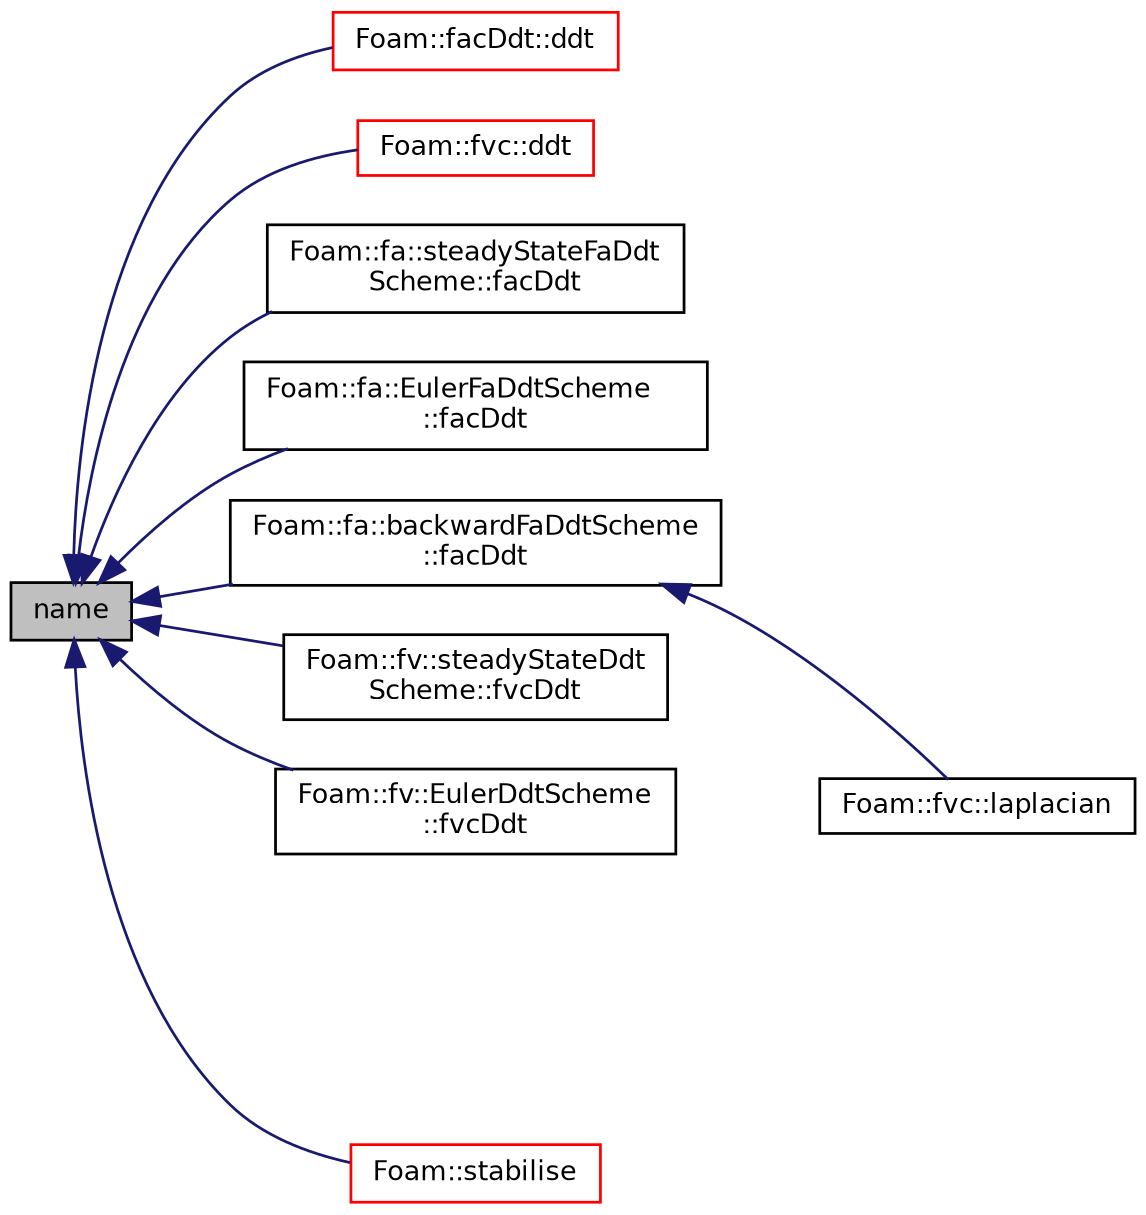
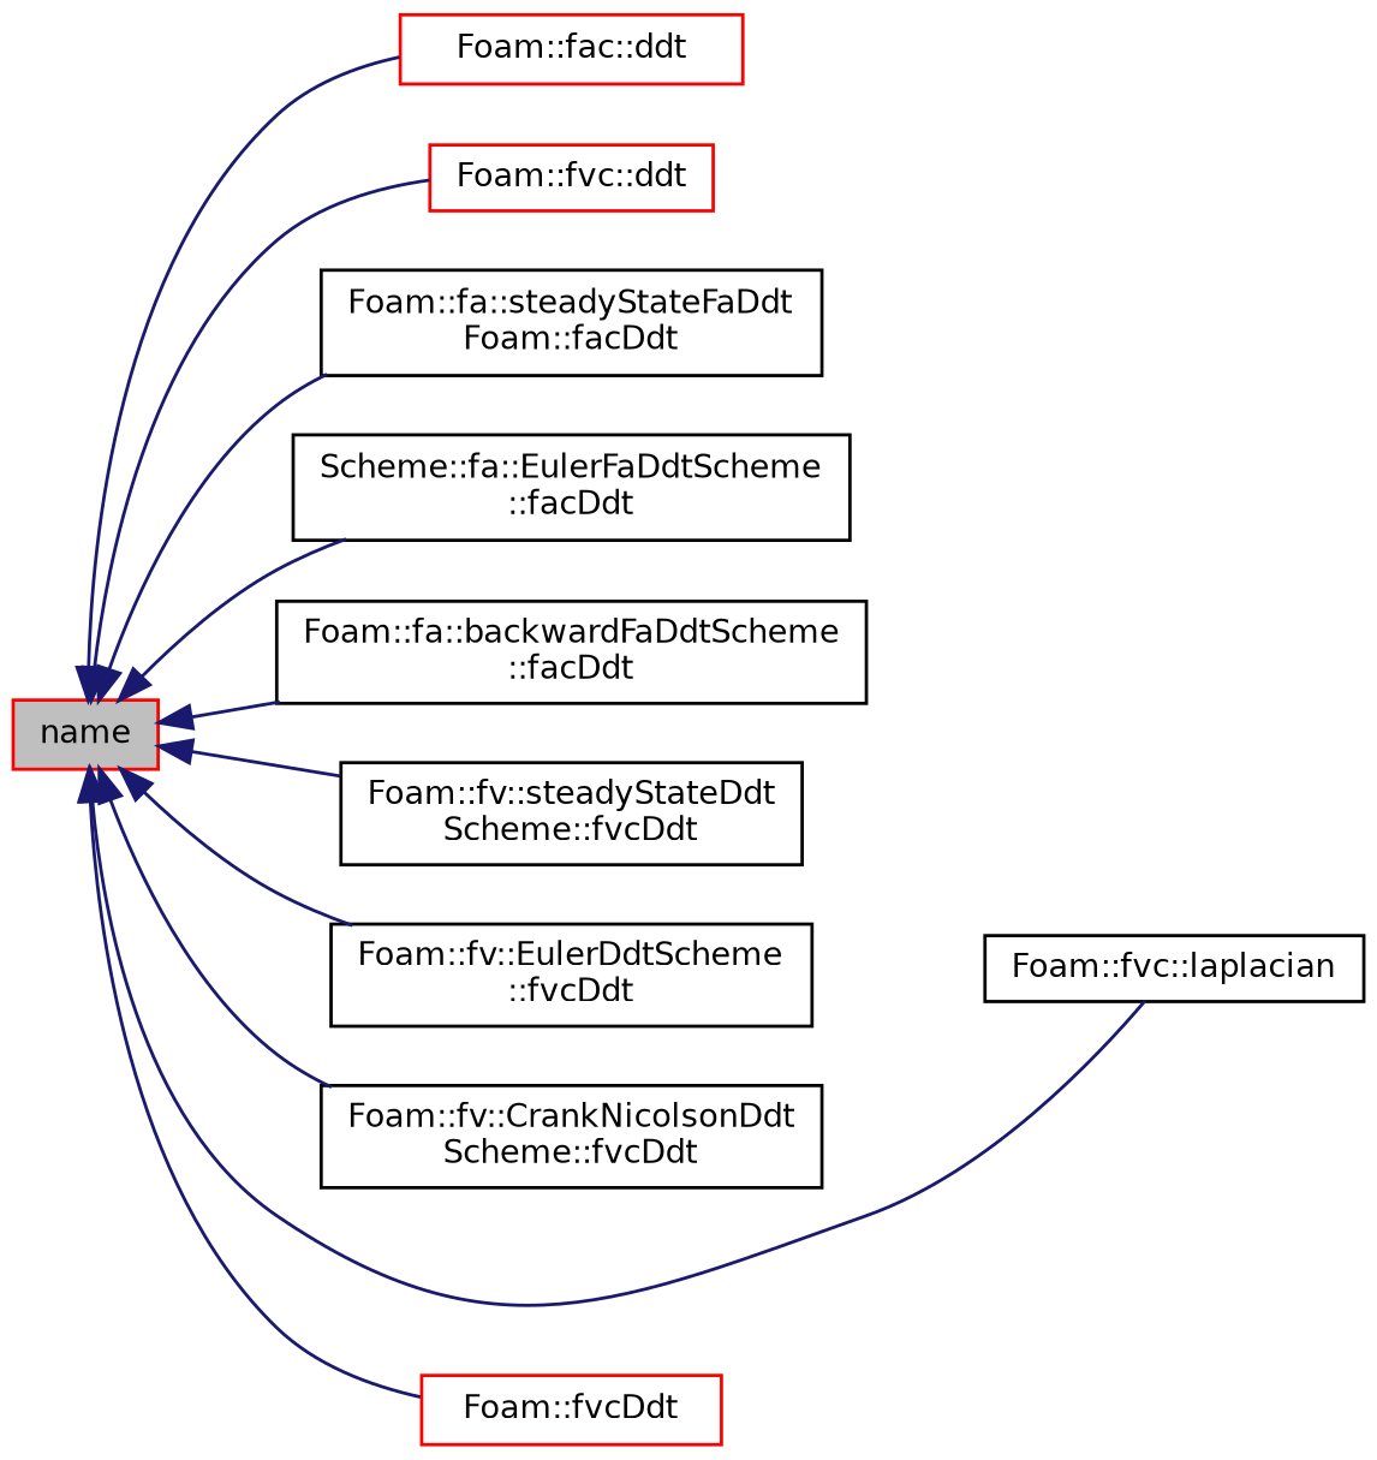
  digraph {
    rankdir=LR
    node [color=black fontname=Helvetica fontsize=10 shape=record]
    edge [color=midnightblue dir=back fontname=Helvetica fontsize=10 labelfontname=Helvetica labelfontsize=10 style=solid]
-   n1 [fillcolor=grey75 fontcolor=black height=0.2 label=name style=filled width=0.4]
-   n2 [color=red height=0.2 label="Foam::facDdt::ddt" width=0.4]
+   n1 [color=red fillcolor=grey75 fontcolor=black height=0.2 label=name style=filled width=0.4]
+   n2 [color=red height=0.2 label="Foam::fac::ddt" width=0.4]
    n3 [color=red height=0.2 label="Foam::fvc::ddt" width=0.4]
-   n4 [height=0.2 label="Foam::fa::steadyStateFaDdt\lScheme::facDdt" width=0.4]
-   n5 [height=0.2 label="Foam::fa::EulerFaDdtScheme\l::facDdt" width=0.4]
+   n4 [height=0.2 label="Foam::fa::steadyStateFaDdt\lFoam::facDdt" width=0.4]
+   n5 [height=0.2 label="Scheme::fa::EulerFaDdtScheme\l::facDdt" width=0.4]
    n6 [height=0.2 label="Foam::fa::backwardFaDdtScheme\l::facDdt" width=0.4]
    n7 [height=0.2 label="Foam::fv::steadyStateDdt\lScheme::fvcDdt" width=0.4]
    n8 [height=0.2 label="Foam::fv::EulerDdtScheme\l::fvcDdt" width=0.4]
+   n9 [height=0.2 label="Foam::fv::CrankNicolsonDdt\lScheme::fvcDdt" width=0.4]
    n10 [height=0.2 label="Foam::fvc::laplacian" width=0.4]
-   n11 [color=red height=0.2 label="Foam::stabilise" width=0.4]
+   n11 [color=red height=0.2 label="Foam::fvcDdt" width=0.4]
    n1 -> n2
    n1 -> n3
    n1 -> n4
    n1 -> n5
    n1 -> n6
    n1 -> n7
    n1 -> n8
-   n6 -> n10
+   n1 -> n9
+   n1 -> n10
    n1 -> n11
  }
